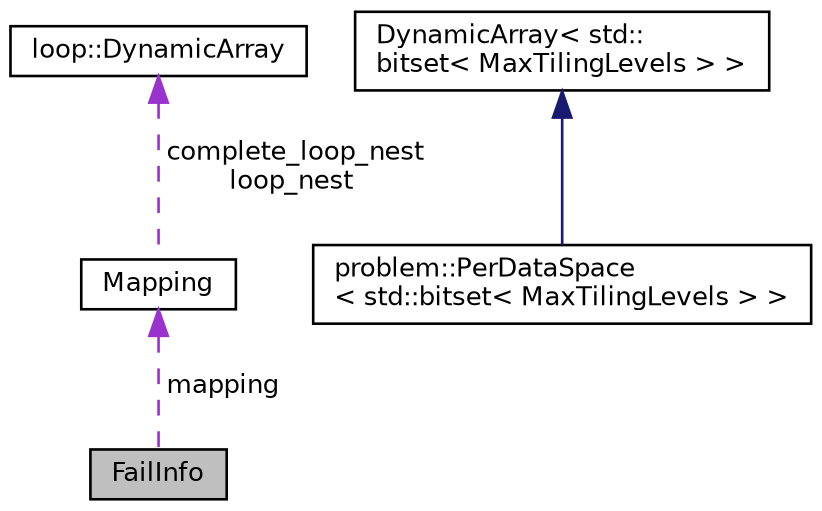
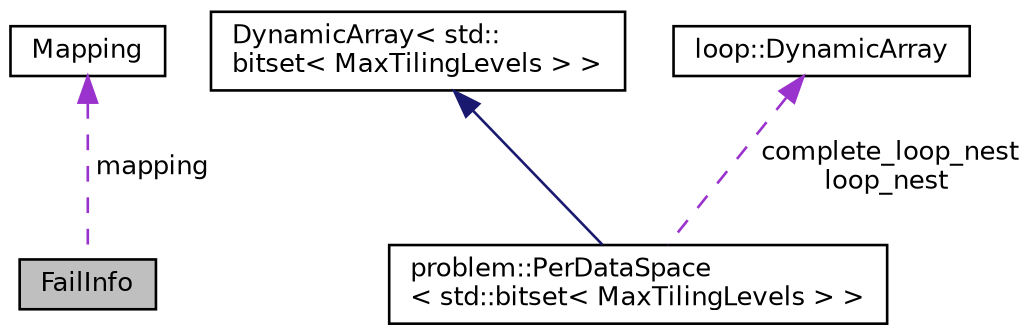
  digraph {
    node [color=black fillcolor=white fontname=Helvetica fontsize=10 shape=record style=filled]
    edge [color=darkorchid3 dir=back fontname=Helvetica fontsize=10 labelfontname=Helvetica labelfontsize=10 style=dashed]
    n1 [fillcolor=grey75 fontcolor=black height=0.2 label=FailInfo width=0.4]
    n2 [height=0.2 label=Mapping width=0.4]
    n3 [height=0.2 label="problem::PerDataSpace\l\< std::bitset\< MaxTilingLevels \> \>" width=0.4]
    n4 [height=0.2 label="DynamicArray\< std::\lbitset\< MaxTilingLevels \> \>" width=0.4]
    n5 [height=0.2 label="loop::DynamicArray" width=0.4]
    n2 -> n1 [label=" mapping"]
    n4 -> n3 [color=midnightblue style=solid]
-   n5 -> n2 [label=" complete_loop_nest\nloop_nest"]
+   n5 -> n3 [label=" complete_loop_nest\nloop_nest"]
  }
